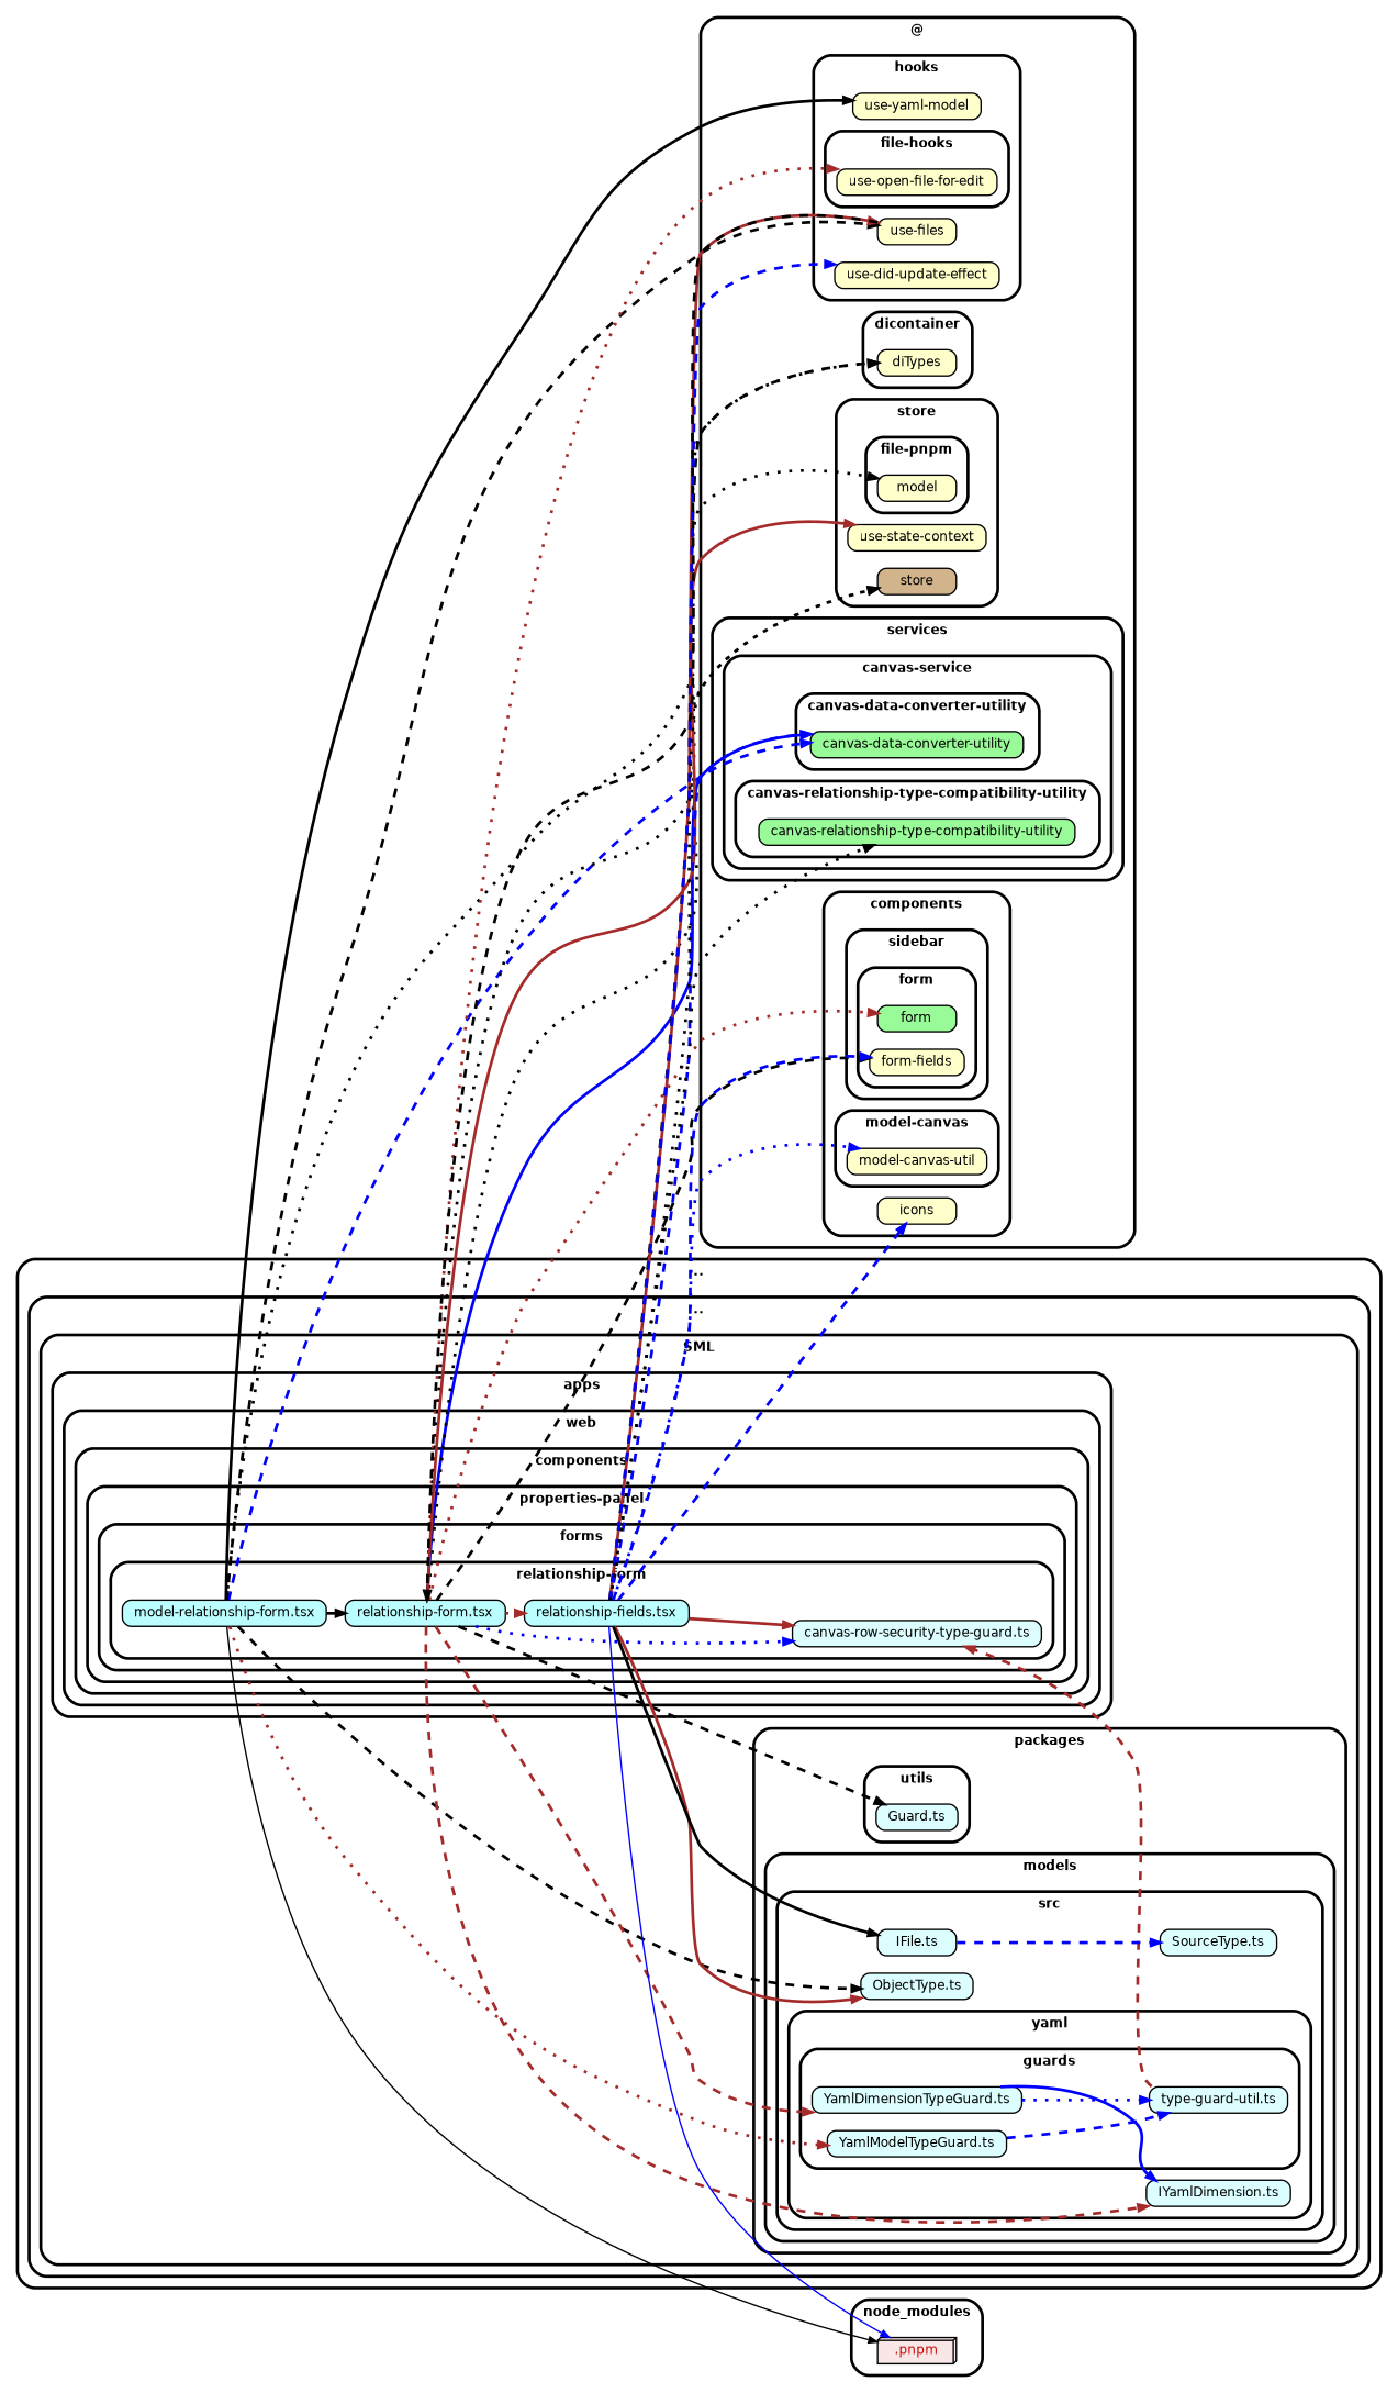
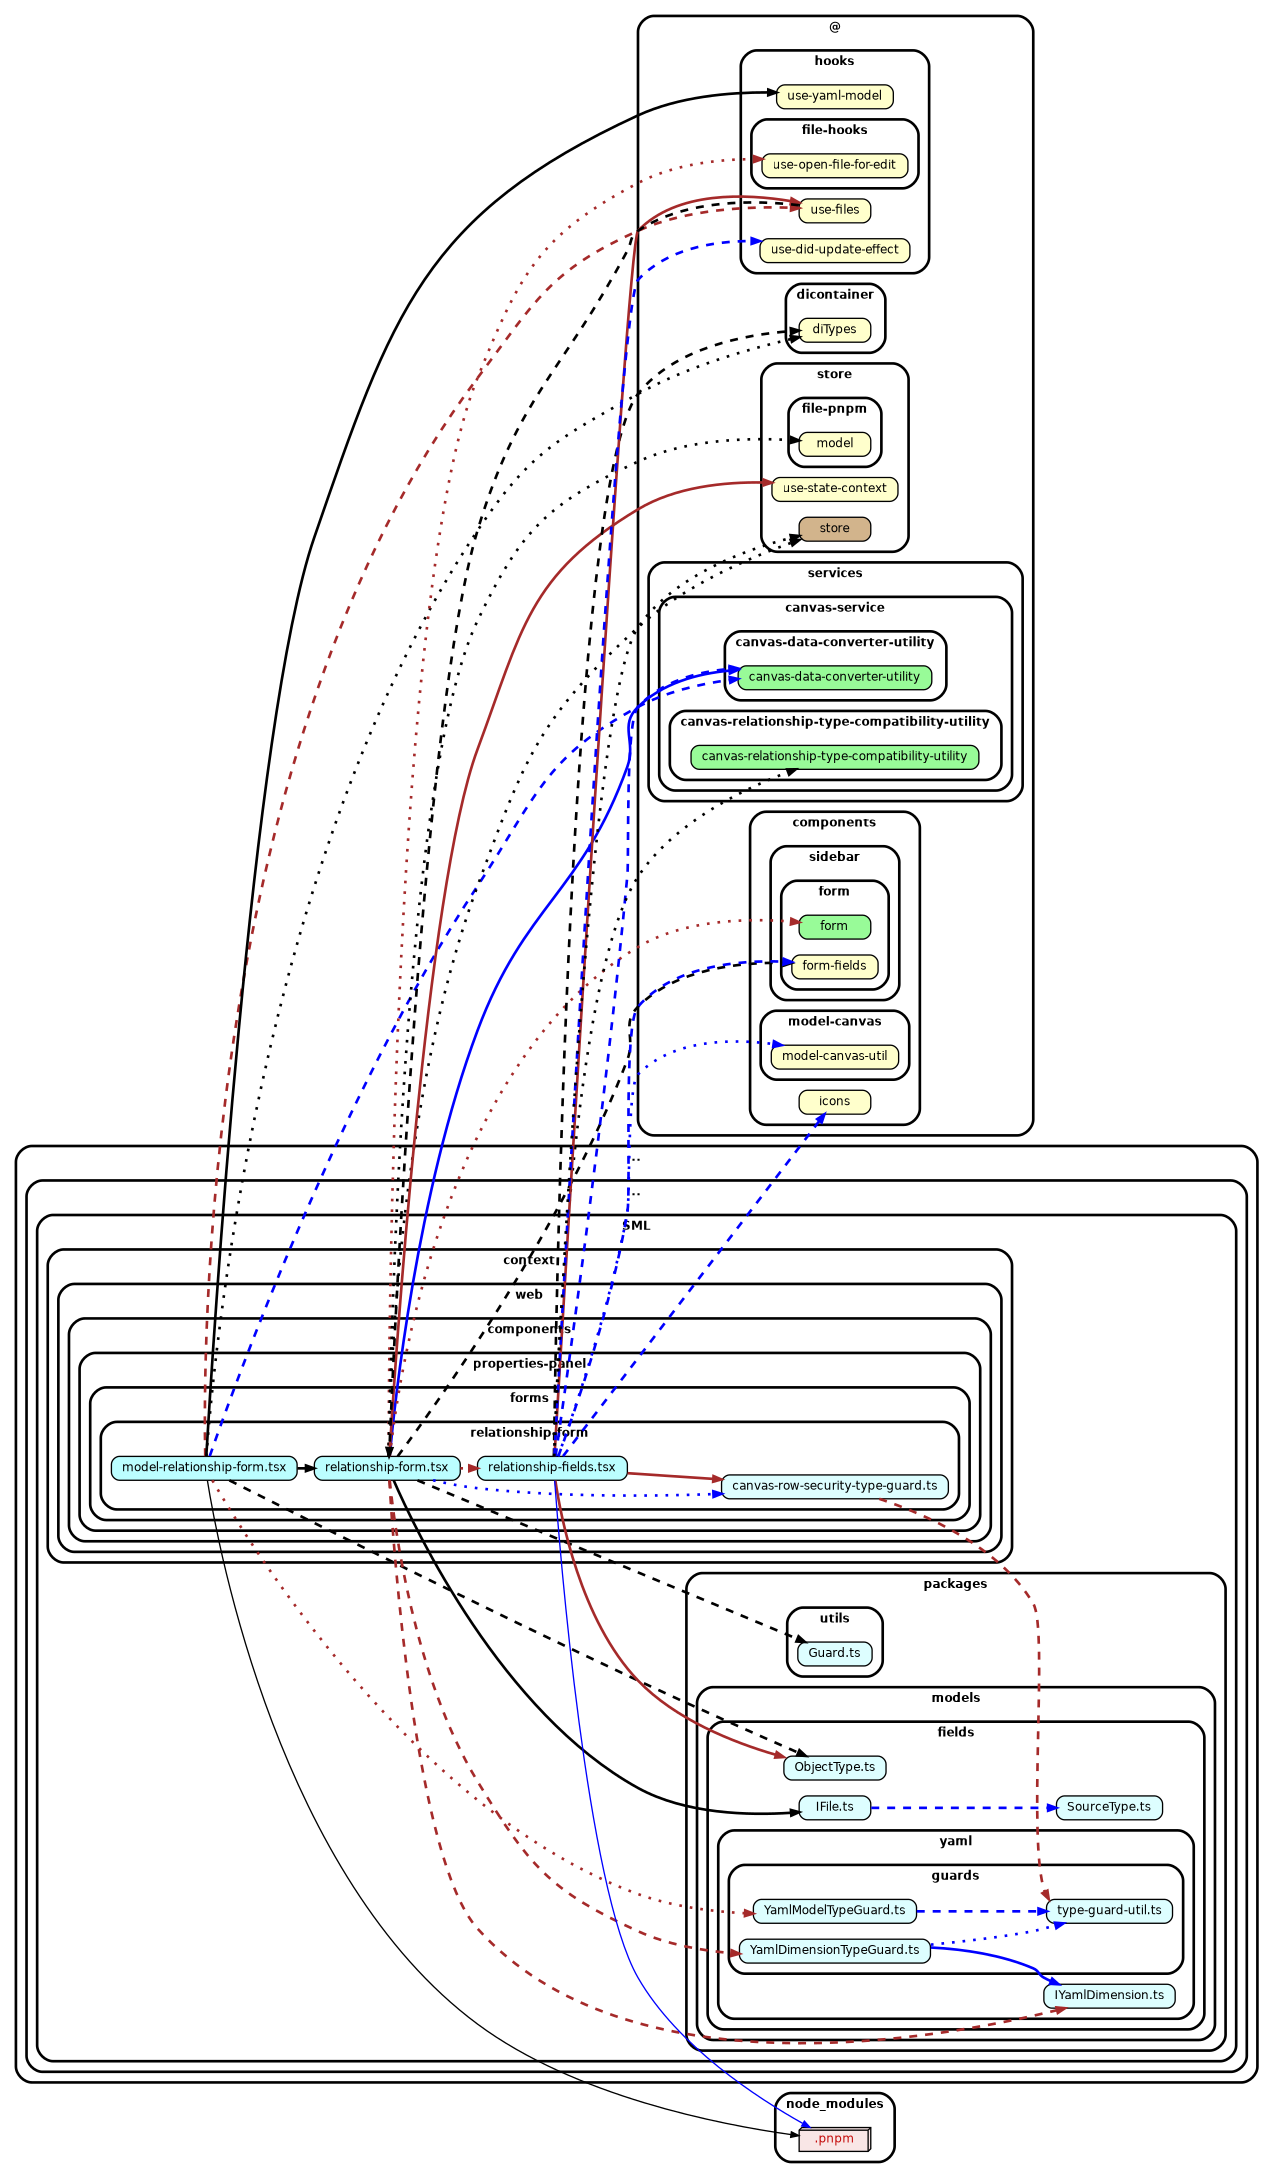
  strict digraph {
    compound=true
    fillcolor="#ffffff"
    fontname="Helvetica-bold"
    fontsize=9
    nodesep=0.16
    rankdir=LR
    ranksep=0.18
    splines=true
    style="rounded,bold,filled"
    node [color=black fillcolor="#ffffcc" fontcolor=black fontname=Helvetica fontsize=9 shape=box style="rounded, filled"]
    edge [arrowhead=normal arrowsize=0.6 color=black fontname=Helvetica fontsize=9 penwidth=2.0 style=dashed]
    n1 [fillcolor="#ddfeff" height=0.2 label=<canvas-row-security-type-guard.ts>]
    n2 [fillcolor="#bbfeff" height=0.2 label=<model-relationship-form.tsx>]
    n3 [fillcolor="#bbfeff" height=0.2 label=<relationship-form.tsx>]
    n4 [fillcolor="#bbfeff" height=0.2 label=<relationship-fields.tsx>]
    n5 [fillcolor="#ddfeff" height=0.2 label=<type-guard-util.ts>]
    n6 [fillcolor="#ddfeff" height=0.2 label=<YamlModelTypeGuard.ts>]
    n7 [fillcolor="#ddfeff" height=0.2 label=<YamlDimensionTypeGuard.ts>]
    n8 [fillcolor="#ddfeff" height=0.2 label=<IYamlDimension.ts>]
    n9 [fillcolor="#ddfeff" height=0.2 label=<ObjectType.ts>]
    n10 [fillcolor="#ddfeff" height=0.2 label=<IFile.ts>]
    n11 [fillcolor="#ddfeff" height=0.2 label=<SourceType.ts>]
    n12 [fillcolor="#ddfeff" height=0.2 label=<Guard.ts>]
    n13 [fillcolor=palegreen height=0.2 label="canvas-data-converter-utility" style="rounded, filled,filled"]
    n14 [fillcolor=palegreen height=0.2 label="canvas-relationship-type-compatibility-utility" style="rounded, filled,filled"]
    n15 [height=0.2 label=<model-canvas-util>]
    n16 [fillcolor=palegreen height=0.2 label=form style="rounded, filled,filled"]
    n17 [height=0.2 label=<form-fields>]
    n18 [height=0.2 label=<icons>]
    n19 [height=0.2 label=<diTypes>]
    n20 [height=0.2 label=<use-open-file-for-edit>]
    n21 [height=0.2 label=<use-files>]
    n22 [height=0.2 label=<use-yaml-model>]
    n23 [height=0.2 label=<use-did-update-effect>]
    n24 [height=0.2 label=<model>]
    n25 [fillcolor=tan height=0.2 label=store style="rounded, filled,filled"]
    n26 [height=0.2 label=<use-state-context>]
    n27 [fillcolor="#c40b0a1a" fontcolor="#c40b0a" height=0.2 label=<.pnpm> shape=box3d]
    subgraph cluster_1 {
      label=".."
      subgraph cluster_2 {
        label=".."
        subgraph cluster_3 {
          label=SML
          subgraph cluster_4 {
-           label=apps
+           label=context
            subgraph cluster_5 {
              label=web
              subgraph cluster_6 {
                label=components
                subgraph cluster_7 {
                  label="properties-panel"
                  subgraph cluster_8 {
                    label=forms
                    subgraph cluster_9 {
                      label="relationship-form"
                      n1
                      n2
                      n3
                      n4
                    }
                  }
                }
              }
            }
          }
          subgraph cluster_10 {
            label=packages
            subgraph cluster_11 {
              label=models
              subgraph cluster_12 {
-               label=src
+               label=fields
                n9
                n10
                n11
                subgraph cluster_13 {
                  label=yaml
                  n8
                  subgraph cluster_14 {
                    label=guards
                    n5
                    n6
                    n7
                  }
                }
              }
            }
            subgraph cluster_15 {
              label=utils
              n12
            }
          }
        }
      }
    }
    subgraph cluster_16 {
      label="@"
      subgraph cluster_17 {
        label=services
        subgraph cluster_18 {
          label="canvas-service"
          subgraph cluster_19 {
            label="canvas-data-converter-utility"
            n13
          }
          subgraph cluster_20 {
            label="canvas-relationship-type-compatibility-utility"
            n14
          }
        }
      }
      subgraph cluster_21 {
        label=components
        n18
        subgraph cluster_22 {
          label="model-canvas"
          n15
        }
        subgraph cluster_23 {
          label=sidebar
          subgraph cluster_24 {
            label=form
            n16
            n17
          }
        }
      }
      subgraph cluster_25 {
        label=dicontainer
        n19
      }
      subgraph cluster_26 {
        label=hooks
        n21
        n22
        n23
        subgraph cluster_27 {
          label="file-hooks"
          n20
        }
      }
      subgraph cluster_28 {
        label=store
        n25
        n26
        subgraph cluster_29 {
          label="file-pnpm"
          n24
        }
      }
    }
    subgraph cluster_30 {
      label=node_modules
      n27
    }
-   n5 -> n1 [color=brown]
+   n1 -> n5 [color=brown]
    n2 -> n3 [style=solid]
    n2 -> n6 [color=brown style=dotted]
    n2 -> n9
    n2 -> n13 [color=blue]
    n2 -> n19 [style=dotted]
-   n2 -> n21
+   n2 -> n21 [color=brown]
    n2 -> n22 [style=solid]
    n2 -> n27 [penwidth=1.0 style=solid]
    n3 -> n1 [color=blue style=dotted]
    n3 -> n4 [color=brown style=dotted]
    n3 -> n7 [color=brown]
    n3 -> n8 [color=brown]
-   n4 -> n10 [style=solid]
+   n3 -> n10 [style=solid]
    n3 -> n12
    n3 -> n13 [color=blue style=solid]
    n3 -> n16 [color=brown style=dotted]
    n3 -> n17
    n3 -> n20 [color=brown style=dotted]
    n3 -> n24 [style=dotted]
    n3 -> n25 [style=dotted]
    n3 -> n26 [color=brown style=solid]
    n4 -> n1 [color=brown style=solid]
    n4 -> n9 [color=brown style=solid]
    n4 -> n13 [color=blue]
    n4 -> n14 [style=dotted]
    n4 -> n15 [color=blue style=dotted]
    n4 -> n17 [color=blue]
    n4 -> n18 [color=blue]
    n4 -> n19
    n4 -> n21 [color=brown style=solid]
    n4 -> n23 [color=blue]
    n4 -> n25 [style=dotted]
    n4 -> n27 [color=blue penwidth=1.0 style=solid]
    n6 -> n5 [color=blue]
    n7 -> n5 [color=blue style=dotted]
    n7 -> n8 [color=blue style=solid]
    n10 -> n11 [color=blue]
    n21 -> n3
  }
